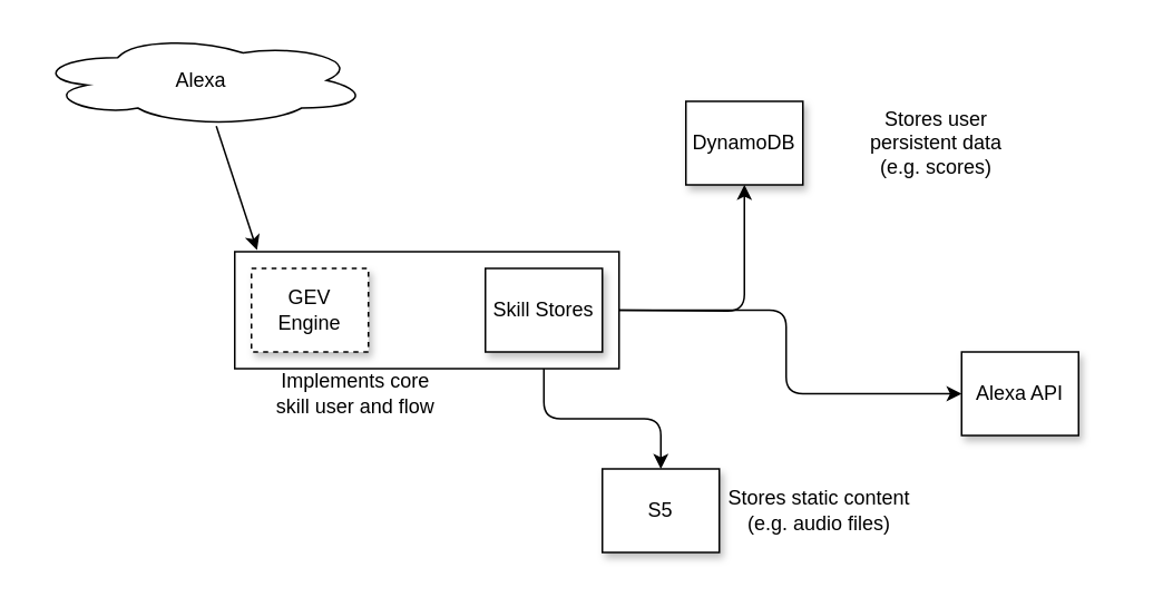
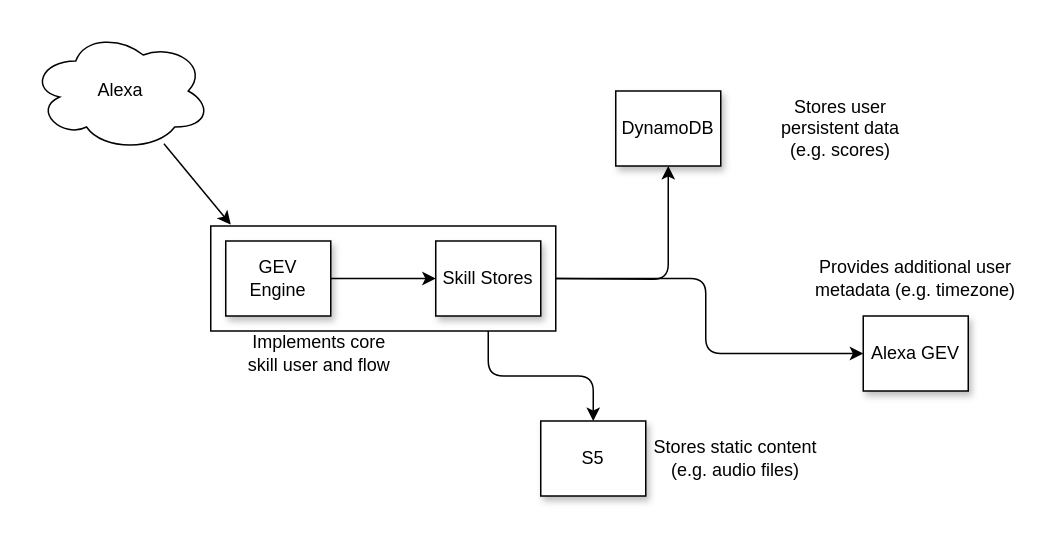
  <mxCell id="0" />
  <mxCell id="1" parent="0" />
  <mxCell id="2" value="" style="rounded=0;whiteSpace=wrap;html=1;shadow=0;" vertex="1" parent="1"><mxGeometry x="140" y="150" width="230" height="70" as="geometry" /></mxCell>
  <mxCell id="3" style="edgeStyle=orthogonalEdgeStyle;html=1;" parent="1" target="7" edge="1"><mxGeometry relative="1" as="geometry"><mxPoint x="370" y="185" as="sourcePoint" /></mxGeometry></mxCell>
  <mxCell id="4" style="edgeStyle=orthogonalEdgeStyle;html=1;" parent="1" target="8" edge="1"><mxGeometry relative="1" as="geometry"><mxPoint x="325" y="220" as="sourcePoint" /><Array as="points"><mxPoint x="325" y="250" /><mxPoint x="395" y="250" /></Array></mxGeometry></mxCell>
  <mxCell id="5" style="edgeStyle=orthogonalEdgeStyle;html=1;" parent="1" target="13" edge="1"><mxGeometry relative="1" as="geometry"><Array as="points"><mxPoint x="470" y="185" /><mxPoint x="470" y="235" /></Array><mxPoint x="370" y="185" as="sourcePoint" /></mxGeometry></mxCell>
  <mxCell id="6" value="Skill Stores" style="rounded=0;whiteSpace=wrap;html=1;shadow=1;" parent="1" vertex="1"><mxGeometry x="290" y="160" width="70" height="50" as="geometry" /></mxCell>
  <mxCell id="7" value="DynamoDB" style="rounded=0;whiteSpace=wrap;html=1;shadow=1;" parent="1" vertex="1"><mxGeometry x="410" y="60" width="70" height="50" as="geometry" /></mxCell>
  <mxCell id="8" value="S5" style="rounded=0;whiteSpace=wrap;html=1;shadow=1;" parent="1" vertex="1"><mxGeometry x="360" y="280" width="70" height="50" as="geometry" /></mxCell>
  <mxCell id="9" style="html=1;entryX=0.058;entryY=-0.014;entryDx=0;entryDy=0;entryPerimeter=0;" edge="1" parent="1" source="10" target="2"><mxGeometry relative="1" as="geometry" /></mxCell>
- <mxCell id="10" value="Alexa" style="ellipse;shape=cloud;whiteSpace=wrap;html=1;shadow=0;" parent="1" vertex="1"><mxGeometry x="20" y="20" width="200" height="55" as="geometry" /></mxCell>
+ <mxCell id="10" value="Alexa" style="ellipse;shape=cloud;whiteSpace=wrap;html=1;shadow=0;" parent="1" vertex="1"><mxGeometry x="20" y="20" width="120" height="80" as="geometry" /></mxCell>
  <mxCell id="11" value="Stores user persistent data (e.g. scores)" style="text;html=1;strokeColor=none;fillColor=none;align=center;verticalAlign=middle;whiteSpace=wrap;rounded=0;" parent="1" vertex="1"><mxGeometry x="510" y="55" width="100" height="60" as="geometry" /></mxCell>
  <mxCell id="12" value="Stores static content (e.g. audio files)" style="text;html=1;strokeColor=none;fillColor=none;align=center;verticalAlign=middle;whiteSpace=wrap;rounded=0;" parent="1" vertex="1"><mxGeometry x="430" y="275" width="120" height="60" as="geometry" /></mxCell>
- <mxCell id="13" value="Alexa API" style="rounded=0;whiteSpace=wrap;html=1;shadow=1;" parent="1" vertex="1"><mxGeometry x="575" y="210" width="70" height="50" as="geometry" /></mxCell>
- <mxCell id="16" value="GEV&lt;br&gt;Engine" style="rounded=0;whiteSpace=wrap;html=1;shadow=1;dashed=1;" vertex="1" parent="1"><mxGeometry x="150" y="160" width="70" height="50" as="geometry" /></mxCell>
+ <mxCell id="13" value="Alexa GEV" style="rounded=0;whiteSpace=wrap;html=1;shadow=1;" parent="1" vertex="1"><mxGeometry x="575" y="210" width="70" height="50" as="geometry" /></mxCell>
+ <mxCell id="14" value="Provides additional user metadata (e.g. timezone)" style="text;html=1;strokeColor=none;fillColor=none;align=center;verticalAlign=middle;whiteSpace=wrap;rounded=0;" parent="1" vertex="1"><mxGeometry x="540" y="160" width="140" height="50" as="geometry" /></mxCell>
+ <mxCell id="15" style="edgeStyle=orthogonalEdgeStyle;html=1;" edge="1" parent="1" source="16" target="6"><mxGeometry relative="1" as="geometry" /></mxCell>
+ <mxCell id="16" value="GEV&lt;br&gt;Engine" style="rounded=0;whiteSpace=wrap;html=1;shadow=1;" vertex="1" parent="1"><mxGeometry x="150" y="160" width="70" height="50" as="geometry" /></mxCell>
  <mxCell id="17" value="Implements core skill user and flow" style="text;html=1;strokeColor=none;fillColor=none;align=center;verticalAlign=middle;whiteSpace=wrap;rounded=0;" vertex="1" parent="1"><mxGeometry x="160" y="220" width="105" height="30" as="geometry" /></mxCell>
